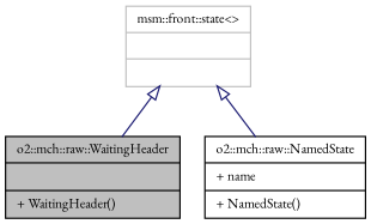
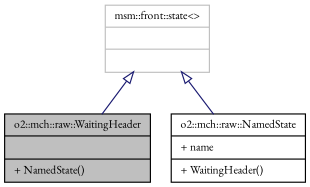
  digraph {
    fontname="EB Garamond"
    node [color=black fontname="EB Garamond" fontsize=10 shape=record]
    edge [arrowtail=onormal color=midnightblue dir=back fontname="EB Garamond" fontsize=10 labelfontname=Helvetica labelfontsize=10 style=solid]
-   n1 [fillcolor=grey75 fontcolor=black height=0.2 label="{o2::mch::raw::WaitingHeader\n||+ WaitingHeader()\l}" style=filled width=0.4]
-   n2 [height=0.2 label="{o2::mch::raw::NamedState\n|+ name\l|+ NamedState()\l}" width=0.4]
+   n1 [fillcolor=grey75 fontcolor=black height=0.2 label="{o2::mch::raw::WaitingHeader\n||+ NamedState()\l}" style=filled width=0.4]
+   n2 [height=0.2 label="{o2::mch::raw::NamedState\n|+ name\l|+ WaitingHeader()\l}" width=0.4]
    n3 [color=grey75 height=0.2 label="{msm::front::state\<\>\n||}" width=0.4]
    n3 -> n1
    n3 -> n2
  }
